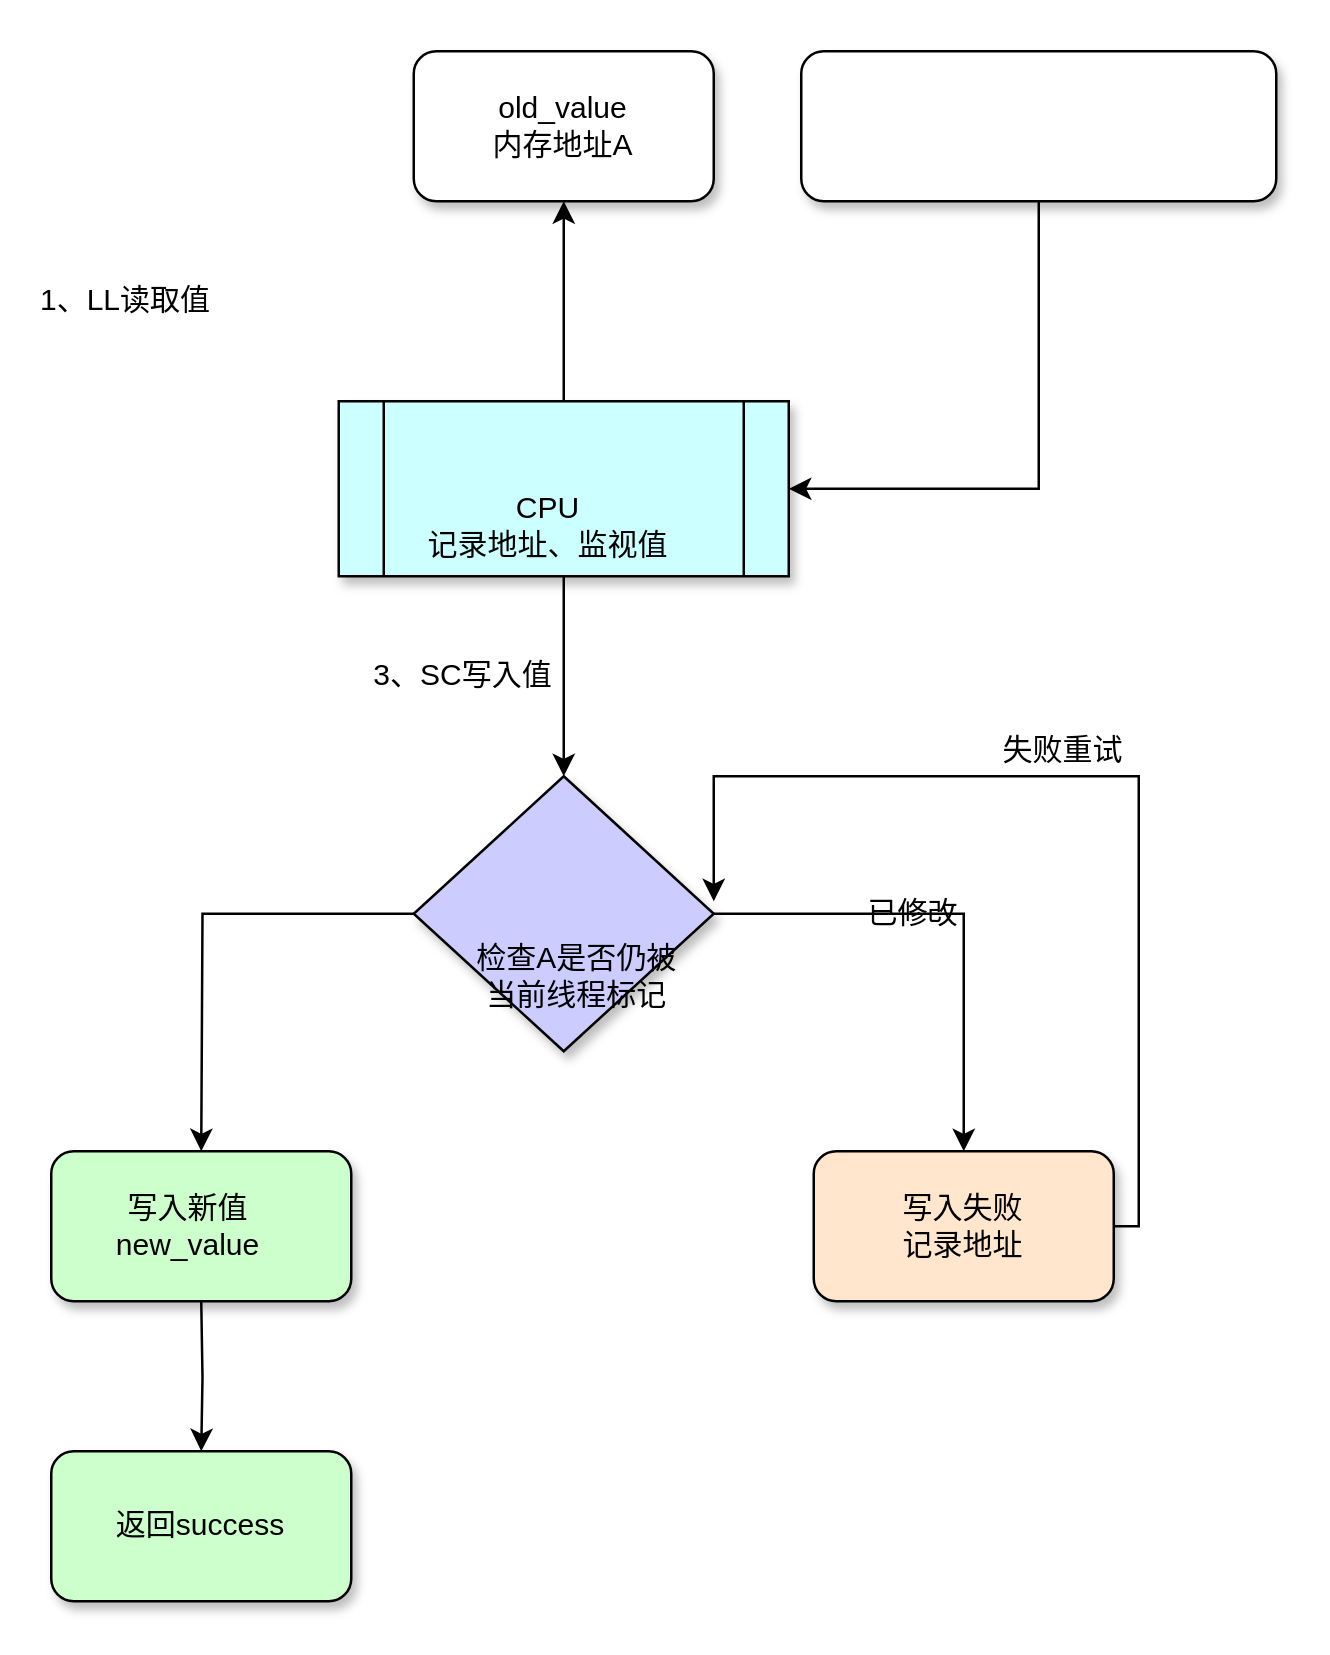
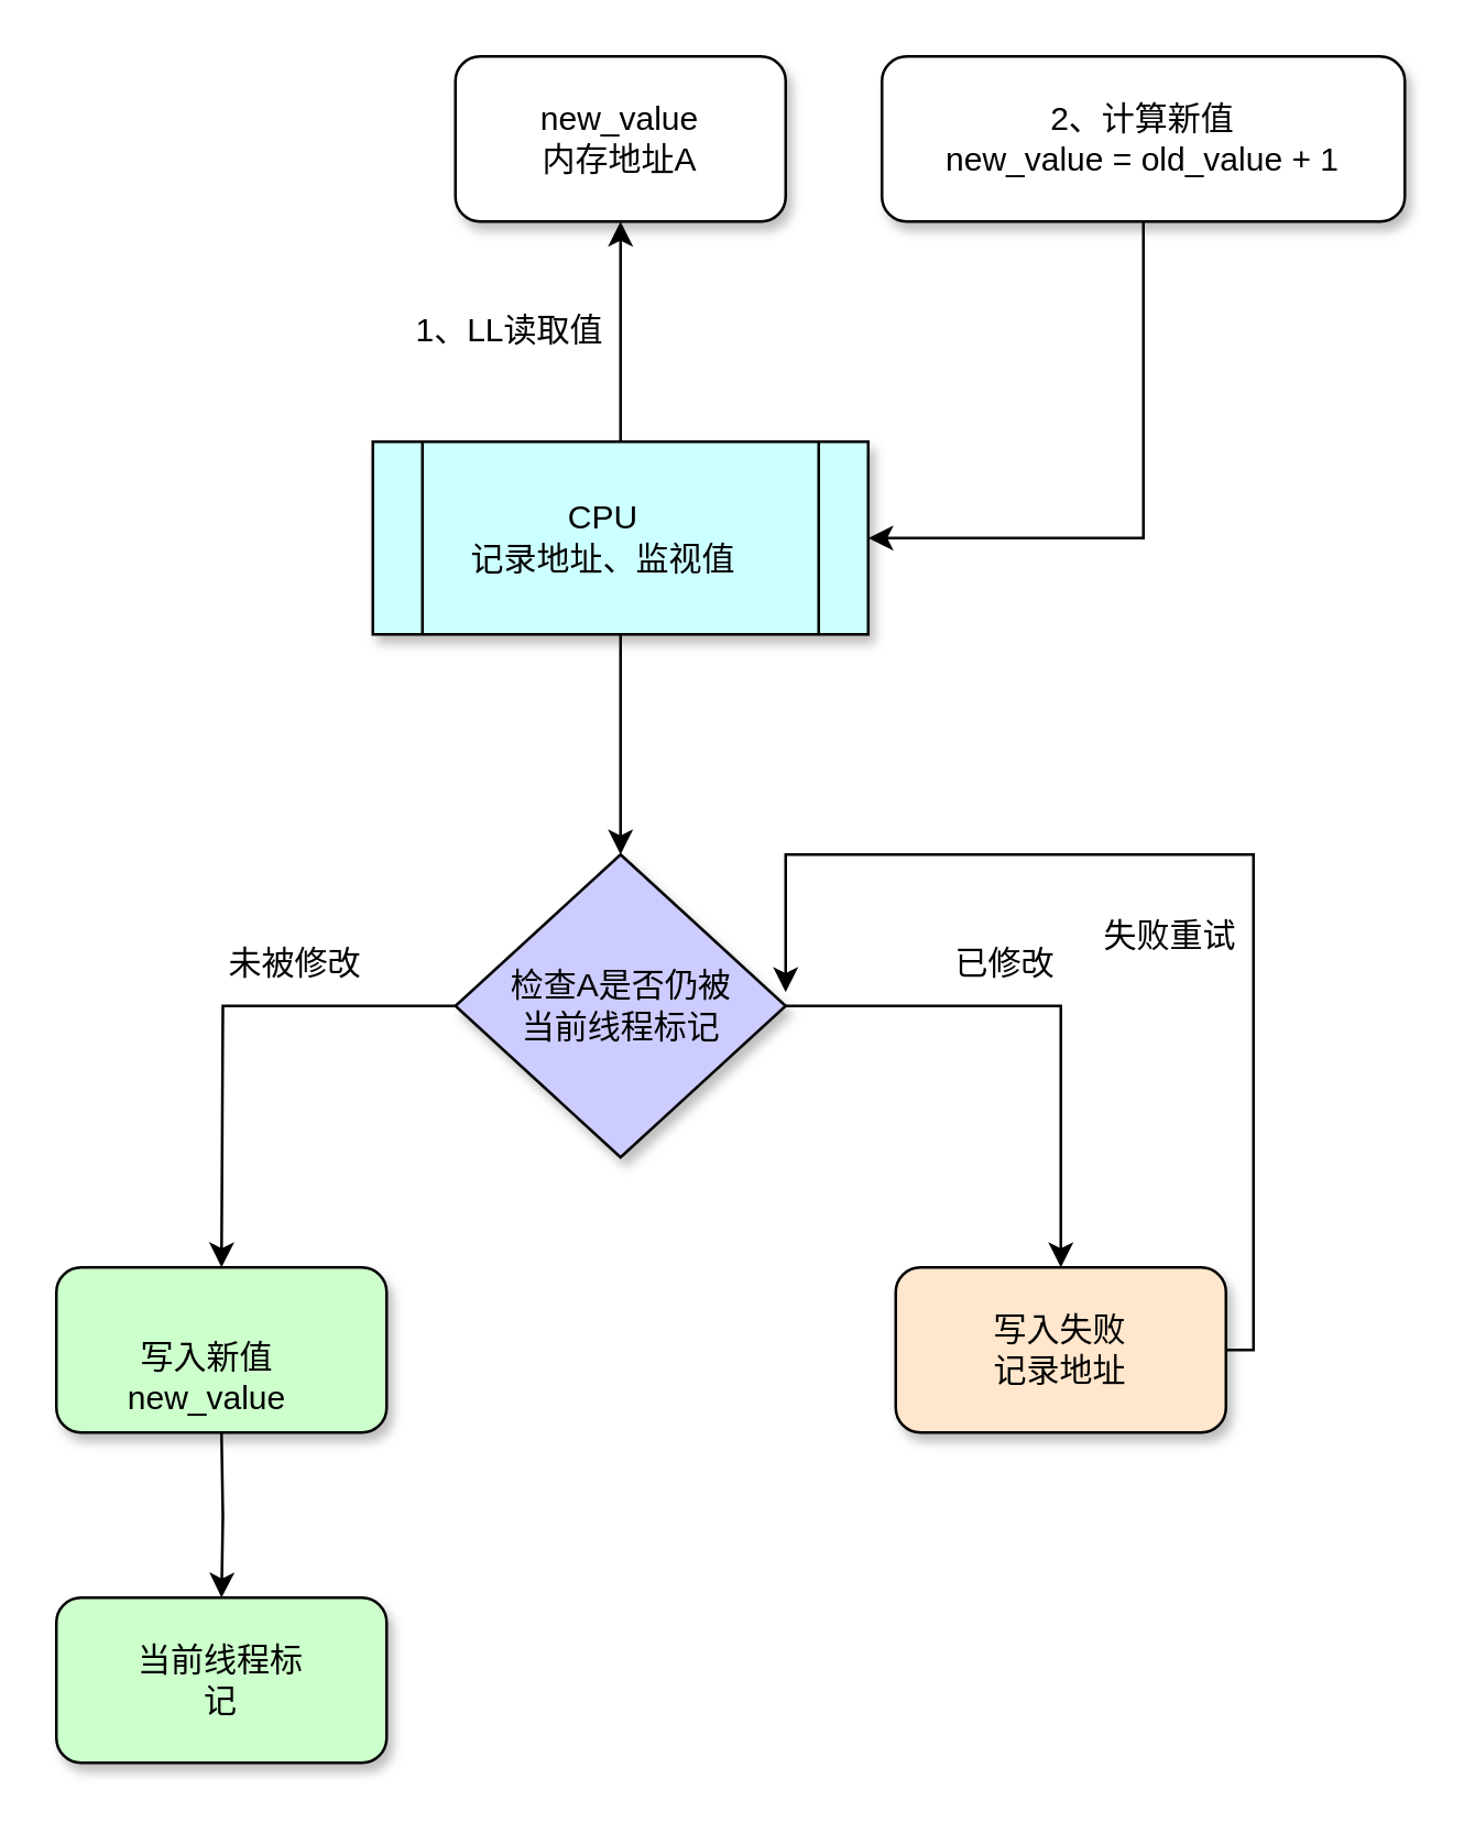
  <mxCell id="0" />
  <mxCell id="1" parent="0" />
  <mxCell id="2" value="" style="rounded=1;whiteSpace=wrap;html=1;shadow=1;" vertex="1" parent="1"><mxGeometry x="165" y="20" width="120" height="60" as="geometry" /></mxCell>
- <mxCell id="3" value="old_value&lt;div&gt;内存地址A&lt;br&gt;&lt;/div&gt;" style="text;strokeColor=none;align=center;fillColor=none;html=1;verticalAlign=middle;whiteSpace=wrap;rounded=0;" vertex="1" parent="1"><mxGeometry x="190" y="35" width="70" height="30" as="geometry" /></mxCell>
+ <mxCell id="3" value="new_value&lt;div&gt;内存地址A&lt;br&gt;&lt;/div&gt;" style="text;strokeColor=none;align=center;fillColor=none;html=1;verticalAlign=middle;whiteSpace=wrap;rounded=0;" vertex="1" parent="1"><mxGeometry x="190" y="35" width="70" height="30" as="geometry" /></mxCell>
  <mxCell id="4" style="edgeStyle=orthogonalEdgeStyle;rounded=0;orthogonalLoop=1;jettySize=auto;html=1;entryX=0.5;entryY=0;entryDx=0;entryDy=0;" edge="1" parent="1" target="15"><mxGeometry relative="1" as="geometry"><mxPoint x="80" y="520" as="sourcePoint" /></mxGeometry></mxCell>
  <mxCell id="5" style="edgeStyle=orthogonalEdgeStyle;rounded=0;orthogonalLoop=1;jettySize=auto;html=1;entryX=0.5;entryY=0;entryDx=0;entryDy=0;" edge="1" parent="1" source="7" target="12"><mxGeometry relative="1" as="geometry" /></mxCell>
  <mxCell id="6" style="edgeStyle=orthogonalEdgeStyle;rounded=0;orthogonalLoop=1;jettySize=auto;html=1;exitX=0.5;exitY=0;exitDx=0;exitDy=0;entryX=0.5;entryY=1;entryDx=0;entryDy=0;" edge="1" parent="1" source="7" target="2"><mxGeometry relative="1" as="geometry" /></mxCell>
  <mxCell id="7" value="" style="shape=process;whiteSpace=wrap;html=1;backgroundOutline=1;fillColor=#CCFFFF;shadow=1;" vertex="1" parent="1"><mxGeometry x="135" y="160" width="180" height="70" as="geometry" /></mxCell>
- <mxCell id="8" value="CPU&lt;div&gt;记录地址、监视值&lt;/div&gt;" style="text;strokeColor=none;align=center;fillColor=none;html=1;verticalAlign=middle;whiteSpace=wrap;rounded=0;" vertex="1" parent="1"><mxGeometry x="169" y="192.5" width="100" height="35" as="geometry" /></mxCell>
- <mxCell id="9" value="1、LL读取值" style="text;strokeColor=none;align=center;fillColor=none;html=1;verticalAlign=middle;whiteSpace=wrap;rounded=0;" vertex="1" parent="1"><mxGeometry x="10" y="110" width="80" height="20" as="geometry" /></mxCell>
+ <mxCell id="8" value="CPU&lt;div&gt;记录地址、监视值&lt;/div&gt;" style="text;strokeColor=none;align=center;fillColor=none;html=1;verticalAlign=middle;whiteSpace=wrap;rounded=0;" vertex="1" parent="1"><mxGeometry x="169" y="177.5" width="100" height="35" as="geometry" /></mxCell>
+ <mxCell id="9" value="1、LL读取值" style="text;strokeColor=none;align=center;fillColor=none;html=1;verticalAlign=middle;whiteSpace=wrap;rounded=0;" vertex="1" parent="1"><mxGeometry x="145" y="110" width="80" height="20" as="geometry" /></mxCell>
  <mxCell id="10" style="edgeStyle=orthogonalEdgeStyle;rounded=0;orthogonalLoop=1;jettySize=auto;html=1;exitX=0;exitY=0.5;exitDx=0;exitDy=0;entryX=0.5;entryY=0;entryDx=0;entryDy=0;" edge="1" parent="1" source="12"><mxGeometry relative="1" as="geometry"><mxPoint x="80" y="460" as="targetPoint" /></mxGeometry></mxCell>
  <mxCell id="11" style="edgeStyle=orthogonalEdgeStyle;rounded=0;orthogonalLoop=1;jettySize=auto;html=1;exitX=1;exitY=0.5;exitDx=0;exitDy=0;entryX=0.5;entryY=0;entryDx=0;entryDy=0;" edge="1" parent="1" source="12" target="18"><mxGeometry relative="1" as="geometry" /></mxCell>
  <mxCell id="12" value="" style="rhombus;whiteSpace=wrap;html=1;fillColor=#CCCCFF;shadow=1;" vertex="1" parent="1"><mxGeometry x="165" y="310" width="120" height="110" as="geometry" /></mxCell>
- <mxCell id="13" value="检查A是否仍被&lt;div&gt;当前线程标记&lt;/div&gt;" style="text;strokeColor=none;align=center;fillColor=none;html=1;verticalAlign=middle;whiteSpace=wrap;rounded=0;" vertex="1" parent="1"><mxGeometry x="187.5" y="375" width="85" height="30" as="geometry" /></mxCell>
+ <mxCell id="13" value="检查A是否仍被&lt;div&gt;当前线程标记&lt;/div&gt;" style="text;strokeColor=none;align=center;fillColor=none;html=1;verticalAlign=middle;whiteSpace=wrap;rounded=0;" vertex="1" parent="1"><mxGeometry x="182.5" y="350" width="85" height="30" as="geometry" /></mxCell>
+ <mxCell id="14" value="未被修改" style="text;strokeColor=none;align=center;fillColor=none;html=1;verticalAlign=middle;whiteSpace=wrap;rounded=0;" vertex="1" parent="1"><mxGeometry x="79" y="340" width="56" height="20" as="geometry" /></mxCell>
  <mxCell id="15" value="" style="rounded=1;whiteSpace=wrap;html=1;shadow=1;fillColor=#CCFFCC;" vertex="1" parent="1"><mxGeometry x="20" y="580" width="120" height="60" as="geometry" /></mxCell>
- <mxCell id="16" value="返回success" style="text;strokeColor=none;align=center;fillColor=none;html=1;verticalAlign=middle;whiteSpace=wrap;rounded=0;" vertex="1" parent="1"><mxGeometry x="45" y="600" width="70" height="20" as="geometry" /></mxCell>
+ <mxCell id="16" value="当前线程标记" style="text;strokeColor=none;align=center;fillColor=none;html=1;verticalAlign=middle;whiteSpace=wrap;rounded=0;" vertex="1" parent="1"><mxGeometry x="45" y="600" width="70" height="20" as="geometry" /></mxCell>
  <mxCell id="17" style="edgeStyle=orthogonalEdgeStyle;rounded=0;orthogonalLoop=1;jettySize=auto;html=1;exitX=1;exitY=0.5;exitDx=0;exitDy=0;" edge="1" parent="1" source="18"><mxGeometry relative="1" as="geometry"><mxPoint x="285" y="360" as="targetPoint" /><Array as="points"><mxPoint x="455" y="490" /><mxPoint x="455" y="310" /><mxPoint x="285" y="310" /></Array></mxGeometry></mxCell>
  <mxCell id="18" value="" style="rounded=1;whiteSpace=wrap;html=1;shadow=1;fillColor=#FFE6CC;" vertex="1" parent="1"><mxGeometry x="325" y="460" width="120" height="60" as="geometry" /></mxCell>
- <mxCell id="19" value="已修改" style="text;strokeColor=none;align=center;fillColor=none;html=1;verticalAlign=middle;whiteSpace=wrap;rounded=0;" vertex="1" parent="1"><mxGeometry x="345" y="355" width="40" height="20" as="geometry" /></mxCell>
+ <mxCell id="19" value="已修改" style="text;strokeColor=none;align=center;fillColor=none;html=1;verticalAlign=middle;whiteSpace=wrap;rounded=0;" vertex="1" parent="1"><mxGeometry x="345" y="340" width="40" height="20" as="geometry" /></mxCell>
  <mxCell id="20" value="写入失败&lt;div&gt;记录地址&lt;/div&gt;" style="text;strokeColor=none;align=center;fillColor=none;html=1;verticalAlign=middle;whiteSpace=wrap;rounded=0;" vertex="1" parent="1"><mxGeometry x="355" y="475" width="60" height="30" as="geometry" /></mxCell>
- <mxCell id="21" value="3、SC写入值" style="text;strokeColor=none;align=center;fillColor=none;html=1;verticalAlign=middle;whiteSpace=wrap;rounded=0;" vertex="1" parent="1"><mxGeometry x="145" y="260" width="80" height="20" as="geometry" /></mxCell>
- <mxCell id="22" value="失败重试" style="text;strokeColor=none;align=center;fillColor=none;html=1;verticalAlign=middle;whiteSpace=wrap;rounded=0;" vertex="1" parent="1"><mxGeometry x="395" y="290" width="60" height="20" as="geometry" /></mxCell>
+ <mxCell id="22" value="失败重试" style="text;strokeColor=none;align=center;fillColor=none;html=1;verticalAlign=middle;whiteSpace=wrap;rounded=0;" vertex="1" parent="1"><mxGeometry x="395" y="330" width="60" height="20" as="geometry" /></mxCell>
  <mxCell id="23" style="edgeStyle=orthogonalEdgeStyle;rounded=0;orthogonalLoop=1;jettySize=auto;html=1;exitX=0.5;exitY=1;exitDx=0;exitDy=0;entryX=1;entryY=0.5;entryDx=0;entryDy=0;" edge="1" parent="1" source="24" target="7"><mxGeometry relative="1" as="geometry" /></mxCell>
  <mxCell id="24" value="" style="rounded=1;whiteSpace=wrap;html=1;shadow=1;" vertex="1" parent="1"><mxGeometry x="320" y="20" width="190" height="60" as="geometry" /></mxCell>
+ <mxCell id="25" value="2、计算新值&lt;div&gt;new_value = old_value + 1&lt;/div&gt;" style="text;strokeColor=none;align=center;fillColor=none;html=1;verticalAlign=middle;whiteSpace=wrap;rounded=0;" vertex="1" parent="1"><mxGeometry x="335" y="35" width="160" height="30" as="geometry" /></mxCell>
  <mxCell id="26" value="" style="rounded=1;whiteSpace=wrap;html=1;fillColor=#CCFFCC;shadow=1;" vertex="1" parent="1"><mxGeometry x="20" y="460" width="120" height="60" as="geometry" /></mxCell>
- <mxCell id="27" value="写入新值&lt;div&gt;new_value&lt;/div&gt;" style="text;strokeColor=none;align=center;fillColor=none;html=1;verticalAlign=middle;whiteSpace=wrap;rounded=0;" vertex="1" parent="1"><mxGeometry x="40" y="475" width="70" height="30" as="geometry" /></mxCell>
+ <mxCell id="27" value="写入新值&lt;div&gt;new_value&lt;/div&gt;" style="text;strokeColor=none;align=center;fillColor=none;html=1;verticalAlign=middle;whiteSpace=wrap;rounded=0;" vertex="1" parent="1"><mxGeometry x="40" y="485" width="70" height="30" as="geometry" /></mxCell>
